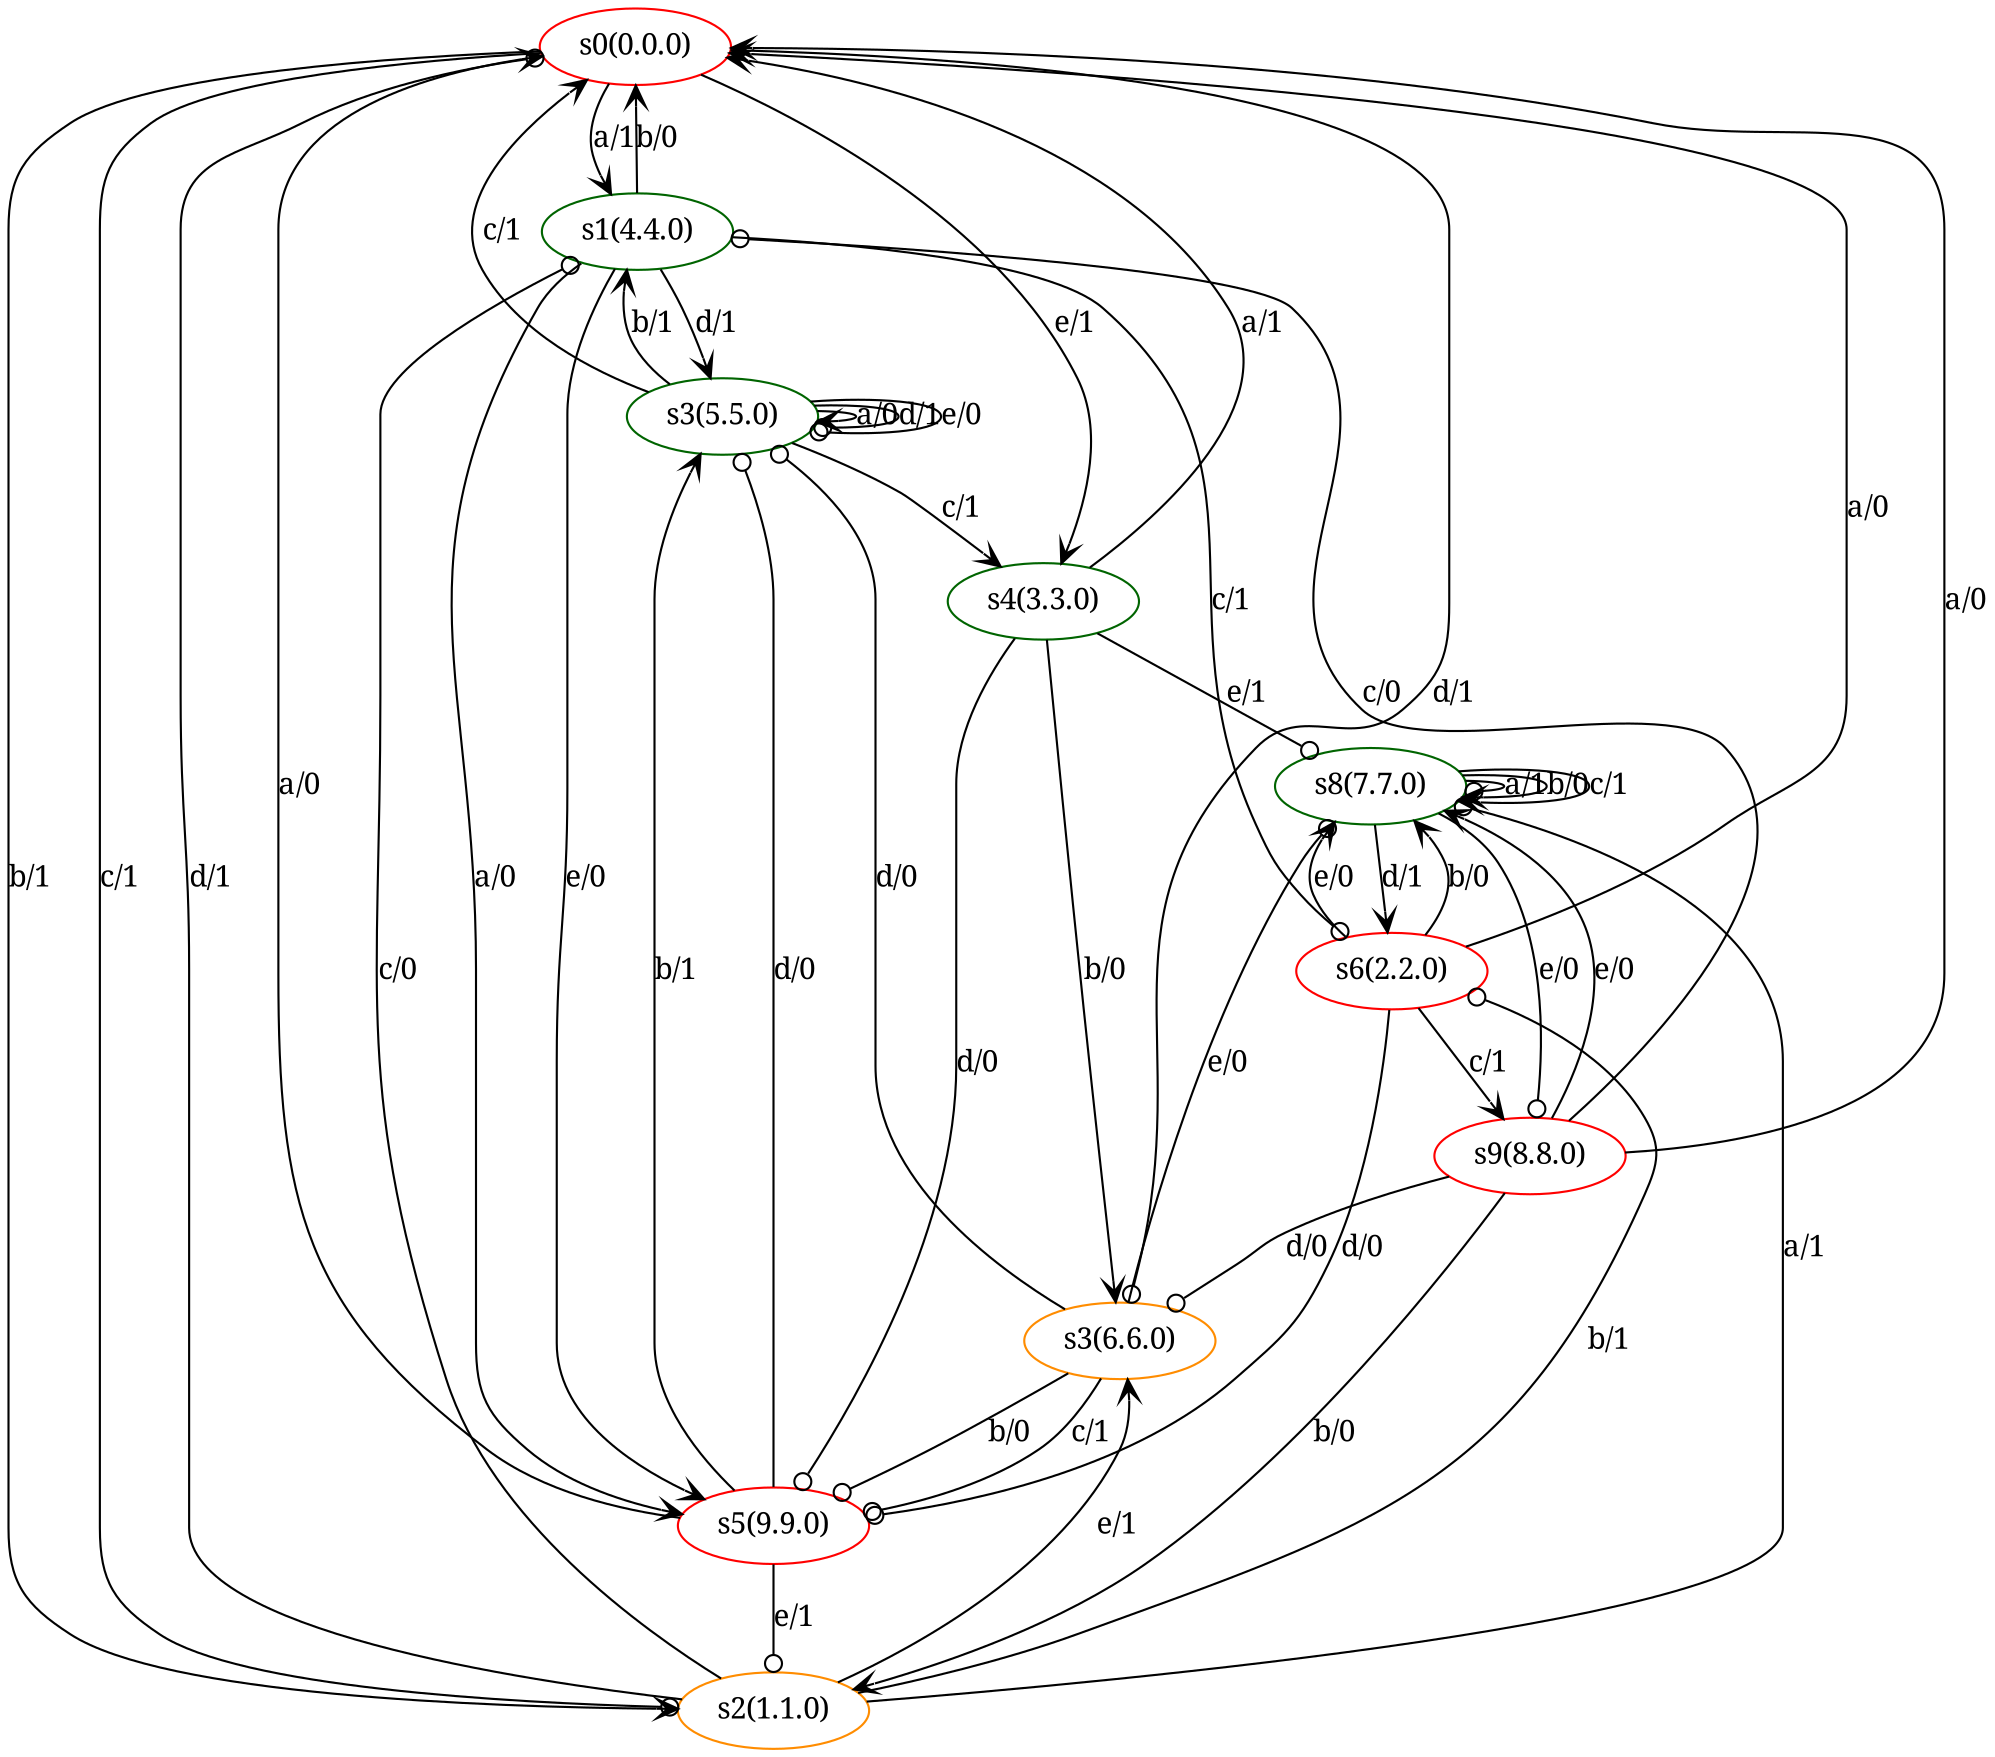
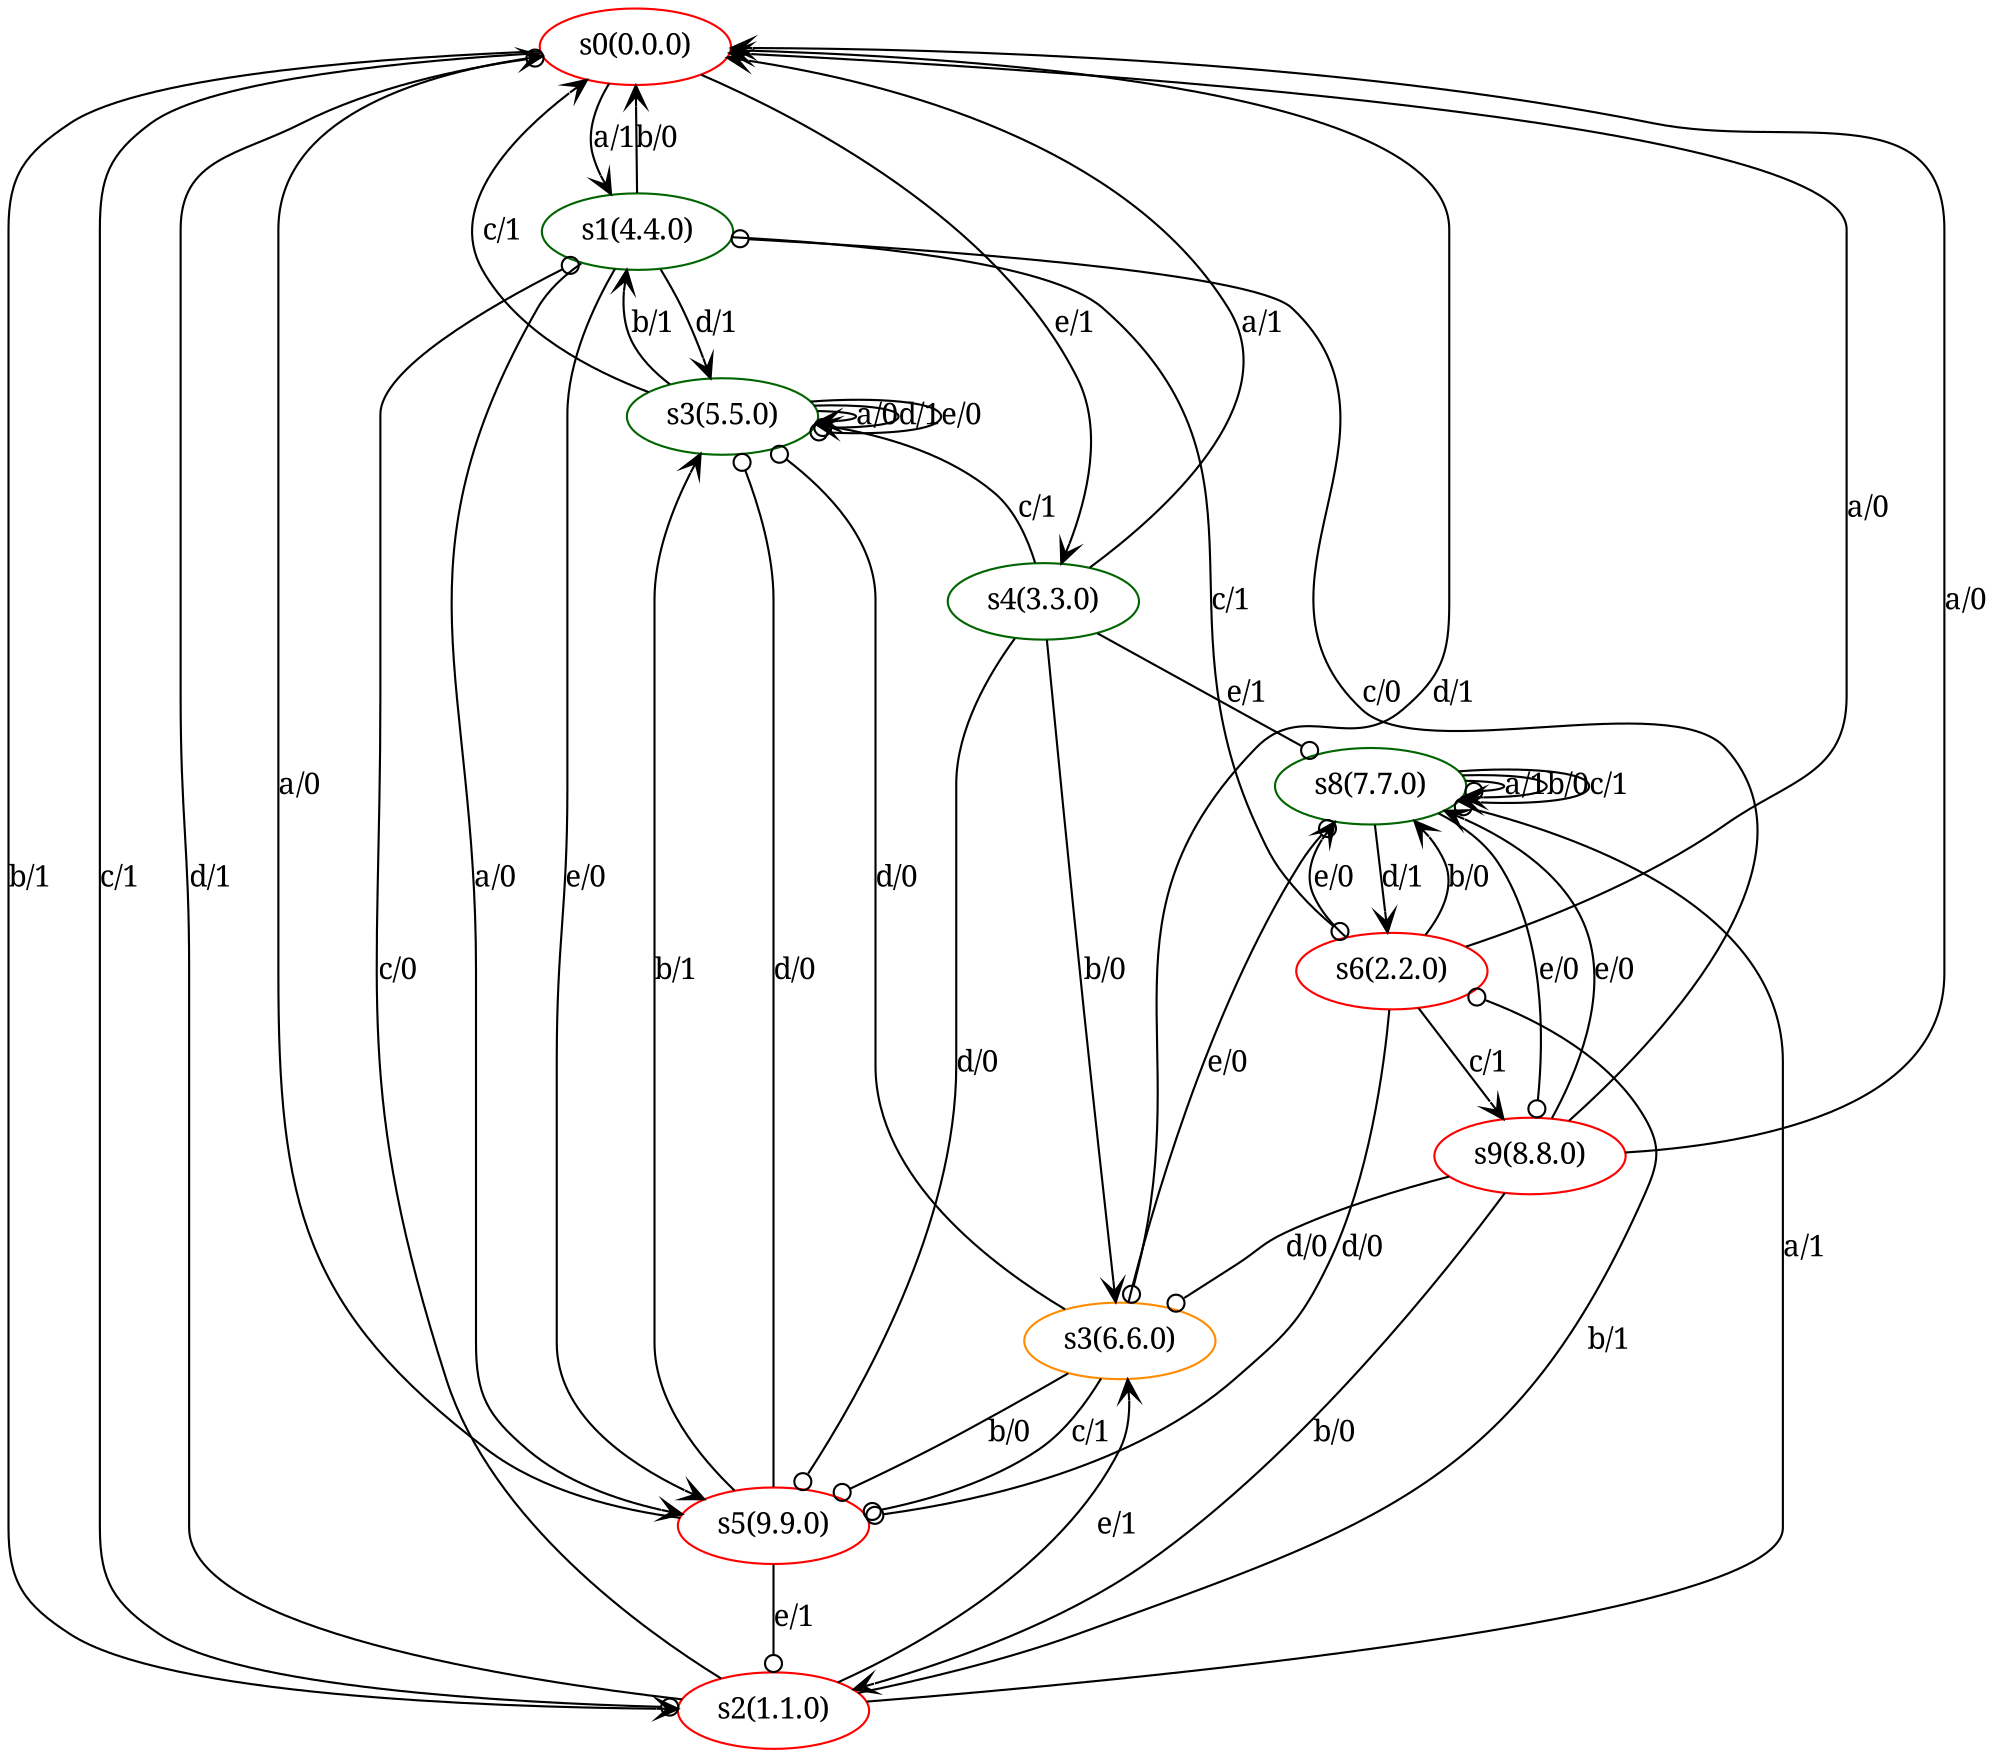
  digraph {
    fontname="Noto Serif"
    node [color=red fontname="Noto Serif"]
    edge [arrowhead=vee fontname="Noto Serif"]
    n1 [label="s0(0.0.0)"]
    n2 [color=darkgreen label="s1(4.4.0)"]
-   n3 [color=darkorange label="s2(1.1.0)"]
+   n3 [label="s2(1.1.0)"]
    n4 [color=darkorange label="s3(6.6.0)"]
    n5 [color=darkgreen label="s4(3.3.0)"]
    n6 [label="s5(9.9.0)"]
    n7 [label="s6(2.2.0)"]
    n8 [color=darkgreen label="s3(5.5.0)"]
    n9 [color=darkgreen label="s8(7.7.0)"]
    n10 [label="s9(8.8.0)"]
    n1 -> n2 [label="a/1"]
    n1 -> n3 [label="b/1"]
    n1 -> n3 [arrowhead=odot label="c/1"]
    n1 -> n4 [arrowhead=odot label="d/1"]
    n1 -> n5 [label="e/1"]
    n2 -> n1 [label="b/0"]
    n2 -> n6 [label="a/0"]
    n2 -> n6 [label="e/0"]
    n2 -> n7 [arrowhead=odot label="c/1"]
    n2 -> n8 [label="d/1"]
    n3 -> n1 [arrowhead=odot label="d/1"]
    n3 -> n2 [arrowhead=odot label="c/0"]
    n3 -> n4 [label="e/1"]
    n3 -> n7 [arrowhead=odot label="b/1"]
    n3 -> n9 [arrowhead=odot label="a/1"]
    n4 -> n6 [arrowhead=odot label="b/0"]
    n4 -> n6 [arrowhead=odot label="c/1"]
    n4 -> n8 [arrowhead=odot label="d/0"]
    n4 -> n9 [arrowhead=odot label="e/0"]
    n5 -> n1 [label="a/1"]
    n5 -> n4 [label="b/0"]
    n5 -> n6 [arrowhead=odot label="d/0"]
-   n8 -> n5 [label="c/1"]
+   n5 -> n8 [label="c/1"]
    n5 -> n9 [arrowhead=odot label="e/1"]
    n6 -> n1 [label="a/0"]
    n6 -> n3 [arrowhead=odot label="e/1"]
    n6 -> n8 [label="b/1"]
    n6 -> n8 [arrowhead=odot label="d/0"]
    n7 -> n1 [label="a/0"]
    n7 -> n6 [arrowhead=odot label="d/0"]
    n7 -> n9 [label="b/0"]
    n7 -> n9 [label="e/0"]
    n7 -> n10 [label="c/1"]
    n8 -> n1 [label="c/1"]
    n8 -> n2 [label="b/1"]
    n8 -> n8 [label="a/0"]
    n8 -> n8 [arrowhead=odot label="d/1"]
    n8 -> n8 [arrowhead=odot label="e/0"]
    n9 -> n7 [label="d/1"]
    n9 -> n9 [arrowhead=odot label="a/1"]
    n9 -> n9 [label="b/0"]
    n9 -> n9 [label="c/1"]
    n9 -> n10 [arrowhead=odot label="e/0"]
    n10 -> n1 [label="a/0"]
    n10 -> n2 [arrowhead=odot label="c/0"]
    n10 -> n3 [label="b/0"]
    n10 -> n4 [arrowhead=odot label="d/0"]
    n10 -> n9 [label="e/0"]
  }
